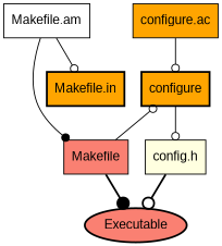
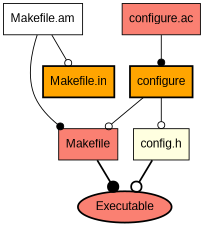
  digraph {
    ordering=out
    rankdir=TB
    node [fillcolor=orange fontname="Liberation Sans" shape=box style=filled]
    edge [arrowhead=odot fontname="Liberation Sans"]
-   "configure.ac"
+   "configure.ac" [fillcolor=salmon]
    "Makefile.am" [fillcolor=white]
    configure [style="bold,filled"]
    "Makefile.in" [style="bold,filled"]
    Makefile [fillcolor=salmon]
    "config.h" [fillcolor=lightyellow]
    Executable [fillcolor=salmon style="bold,filled" shape=""]
    subgraph sub_1 {
      rank=same
      "configure.ac"
      "Makefile.am"
    }
    subgraph sub_2 {
      rank=same
      configure
      "Makefile.in"
    }
    subgraph sub_3 {
      rank=same
      Makefile
      "config.h"
    }
-   "configure.ac" -> configure
+   "configure.ac" -> configure [arrowhead=dot]
    "Makefile.am" -> "Makefile.in"
    "Makefile.am" -> Makefile [arrowhead=dot]
-   Makefile -> configure
+   configure -> Makefile
    configure -> "config.h"
    Makefile -> Executable [arrowhead=dot arrowsize=1.5 style=bold]
    "config.h" -> Executable [arrowsize=1.5 style=bold]
  }
